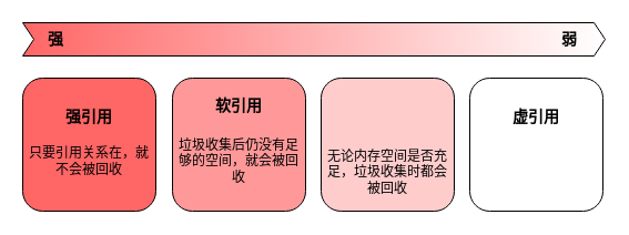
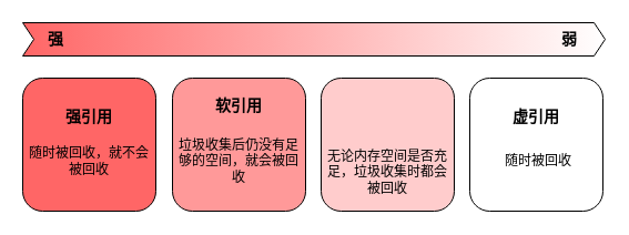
  <mxCell id="0" />
  <mxCell id="1" parent="0" />
  <mxCell id="2" value="" style="rounded=1;whiteSpace=wrap;html=1;fillColor=#FF6666;fontStyle=1" parent="1" vertex="1"><mxGeometry x="20" y="70" width="120" height="120" as="geometry" /></mxCell>
  <mxCell id="3" value="" style="rounded=1;whiteSpace=wrap;html=1;fillColor=#FF9999;fontStyle=1" parent="1" vertex="1"><mxGeometry x="155" y="70" width="120" height="120" as="geometry" /></mxCell>
  <mxCell id="4" value="" style="rounded=1;whiteSpace=wrap;html=1;fillColor=#FFCCCC;fontStyle=1" parent="1" vertex="1"><mxGeometry x="289" y="70" width="120" height="120" as="geometry" /></mxCell>
  <mxCell id="5" value="" style="rounded=1;whiteSpace=wrap;html=1;fontStyle=1" parent="1" vertex="1"><mxGeometry x="423" y="70" width="120" height="120" as="geometry" /></mxCell>
  <mxCell id="6" value="强引用" style="text;html=1;strokeColor=none;fillColor=none;align=center;verticalAlign=middle;whiteSpace=wrap;rounded=0;fontStyle=1;fontSize=14;" parent="1" vertex="1"><mxGeometry x="50" y="90" width="60" height="30" as="geometry" /></mxCell>
- <mxCell id="7" value="只要引用关系在，就不会被回收" style="text;html=1;strokeColor=none;fillColor=none;align=center;verticalAlign=middle;whiteSpace=wrap;rounded=0;" parent="1" vertex="1"><mxGeometry x="20" y="130" width="120" height="30" as="geometry" /></mxCell>
+ <mxCell id="7" value="随时被回收，就不会被回收" style="text;html=1;strokeColor=none;fillColor=none;align=center;verticalAlign=middle;whiteSpace=wrap;rounded=0;" parent="1" vertex="1"><mxGeometry x="20" y="130" width="120" height="30" as="geometry" /></mxCell>
  <mxCell id="8" value="软引用" style="text;html=1;strokeColor=none;fillColor=none;align=center;verticalAlign=middle;whiteSpace=wrap;rounded=0;fontStyle=1;fontSize=14;" parent="1" vertex="1"><mxGeometry x="185" y="80" width="60" height="30" as="geometry" /></mxCell>
  <mxCell id="9" value="虚引用" style="text;html=1;strokeColor=none;fillColor=none;align=center;verticalAlign=middle;whiteSpace=wrap;rounded=0;fontStyle=1;fontSize=14;" parent="1" vertex="1"><mxGeometry x="453" y="90" width="60" height="30" as="geometry" /></mxCell>
  <mxCell id="10" value="垃圾收集后仍没有足够的空间，就会被回收" style="text;html=1;strokeColor=none;fillColor=none;align=center;verticalAlign=middle;whiteSpace=wrap;rounded=0;" parent="1" vertex="1"><mxGeometry x="155" y="130" width="120" height="30" as="geometry" /></mxCell>
  <mxCell id="11" value="无论内存空间是否充足，垃圾收集时都会被回收" style="text;html=1;strokeColor=none;fillColor=none;align=center;verticalAlign=middle;whiteSpace=wrap;rounded=0;" parent="1" vertex="1"><mxGeometry x="294" y="140" width="110" height="30" as="geometry" /></mxCell>
+ <mxCell id="12" value="随时被回收" style="text;html=1;strokeColor=none;fillColor=none;align=center;verticalAlign=middle;whiteSpace=wrap;rounded=0;" parent="1" vertex="1"><mxGeometry x="435" y="130" width="100" height="30" as="geometry" /></mxCell>
  <mxCell id="13" value="" style="html=1;shadow=0;dashed=0;align=center;verticalAlign=middle;shape=mxgraph.arrows2.arrow;dy=0;dx=10;notch=10;gradientColor=#FF6666;gradientDirection=west;" parent="1" vertex="1"><mxGeometry x="20" y="20" width="525" height="30" as="geometry" /></mxCell>
  <mxCell id="14" value="强" style="text;html=1;strokeColor=none;fillColor=none;align=center;verticalAlign=middle;whiteSpace=wrap;rounded=0;fontStyle=1;fontSize=14;" parent="1" vertex="1"><mxGeometry x="20" y="20" width="60" height="30" as="geometry" /></mxCell>
  <mxCell id="15" value="弱" style="text;html=1;strokeColor=none;fillColor=none;align=center;verticalAlign=middle;whiteSpace=wrap;rounded=0;fontStyle=1;fontSize=14;" parent="1" vertex="1"><mxGeometry x="483" y="20" width="60" height="30" as="geometry" /></mxCell>
